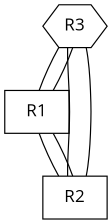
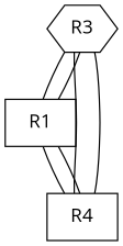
  graph {
    fontname="Open Sans"
    node [fontname="Open Sans" shape=box]
    edge [fontname="Open Sans"]
    R3 [shape=hexagon]
    R1
-   R2
+   R2 [label=R4]
    R3 -- R1
    R3 -- R2
    R1 -- R3
    R1 -- R2
    R2 -- R3
    R2 -- R1
  }
